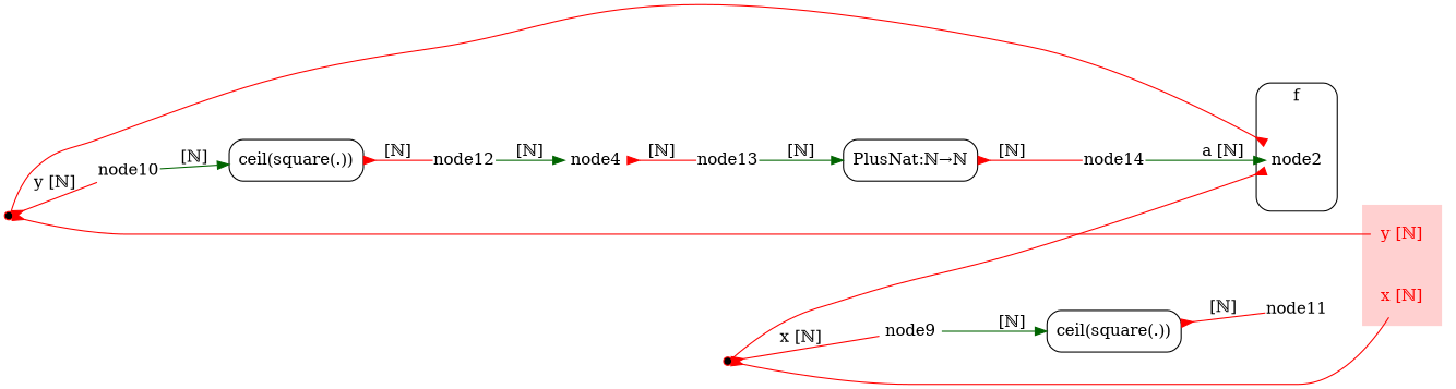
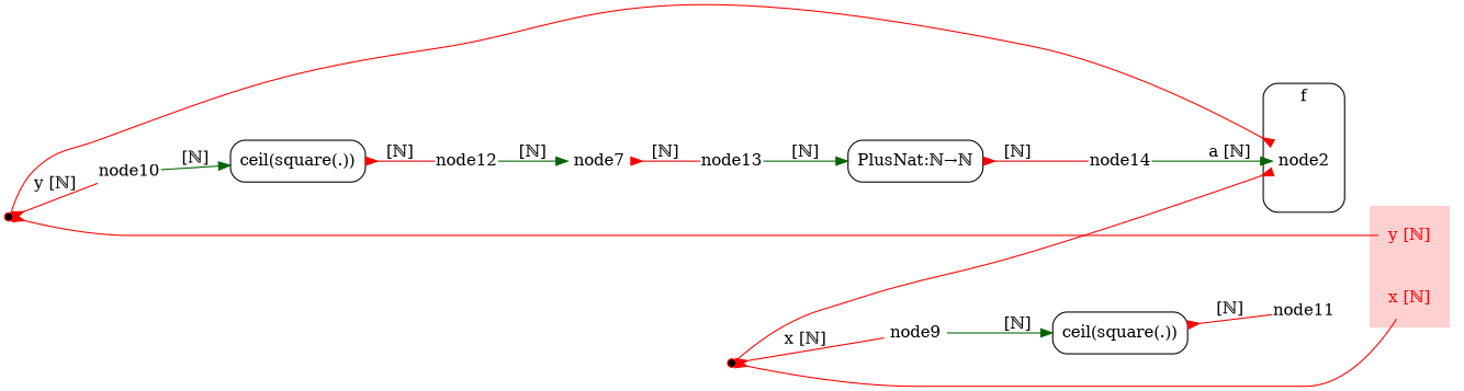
  digraph {
    rankdir=LR
    node [fixedsize=true shape=plaintext]
    edge [arrowhead=none arrowtail=inv color=red dir=both]
    node2 [height=1.0 shape=none]
    n2 [fontcolor=red label="x [ℕ]" shape=none fixedsize=""]
    n3 [fontcolor=red label="y [ℕ]" shape=none fixedsize=""]
    node3 [color=red fillcolor=black shape=point style=filled width=0.1 fixedsize=""]
    node4 [color=red fillcolor=black shape=point style=filled width=0.1 fixedsize=""]
    node10
    node9
    n8 [label="ceil(square(.))" shape=box style=rounded fixedsize=""]
    n9 [label="ceil(square(.))" shape=box style=rounded fixedsize=""]
    node11
    node12
-   node7 [height=1.0 shape=none label=node4]
+   node7 [height=1.0 shape=none]
    node13
    n14 [label="PlusNat:ℕ→ℕ" shape=box style=rounded fixedsize=""]
    node14 [color=red]
    subgraph cluster_1 {
      label=f
      shape=box
      style=rounded
      node2
    }
    subgraph cluster_2 {
      bgcolor="#FFd0d0"
      color=white
      shape=plaintext
      n2
      n3
    }
    node2 -> n3 [style=invis arrowhead="" arrowtail="" color="" dir=""]
    node2 -> node3 [constraint=false weight=0]
    node2 -> node4 [constraint=false weight=0]
    node3 -> n3
    node3 -> node10 [label="y [ℕ]"]
    node4 -> n2
    node4 -> node9 [label="x [ℕ]"]
    node10 -> n8 [arrowhead=normal arrowtail=none color=darkgreen label="[ℕ]"]
    node9 -> n9 [arrowhead=normal arrowtail=none color=darkgreen label="[ℕ]"]
    n8 -> n3 [style=invis arrowhead="" arrowtail="" color="" dir=""]
    n8 -> node12 [label="[ℕ]"]
    n9 -> node11 [label="[ℕ]"]
    node11 -> n3 [style=invis arrowhead="" arrowtail="" color="" dir=""]
    node12 -> node7 [arrowhead=normal arrowtail=none color=darkgreen label="[ℕ]"]
    node7 -> node13 [label="[ℕ]"]
    node13 -> n14 [arrowhead=normal arrowtail=none color=darkgreen label="[ℕ]"]
    n14 -> node14 [label="[ℕ]"]
    node14 -> node2 [arrowhead=normal arrowtail=none color=darkgreen label="a [ℕ]"]
  }
